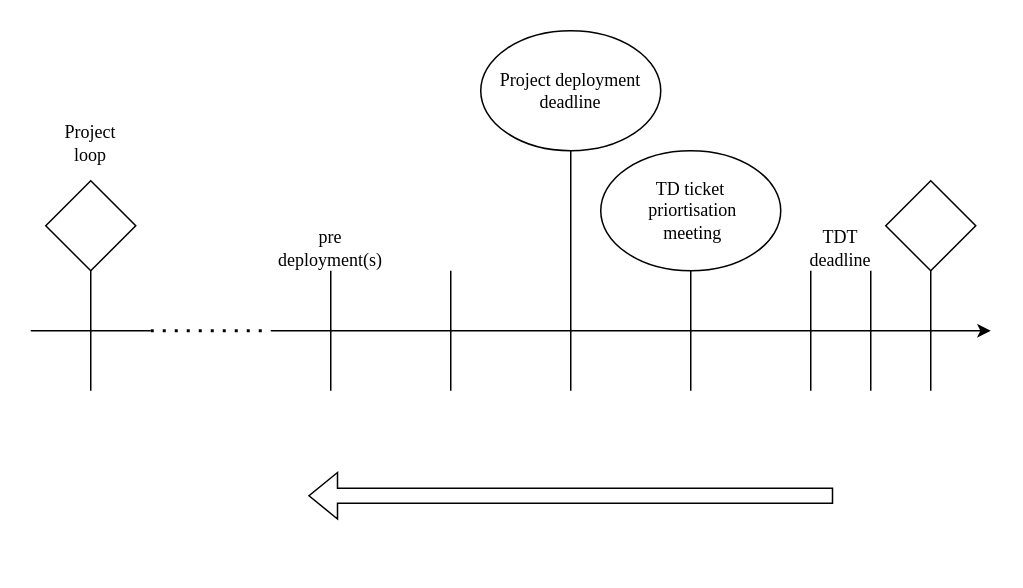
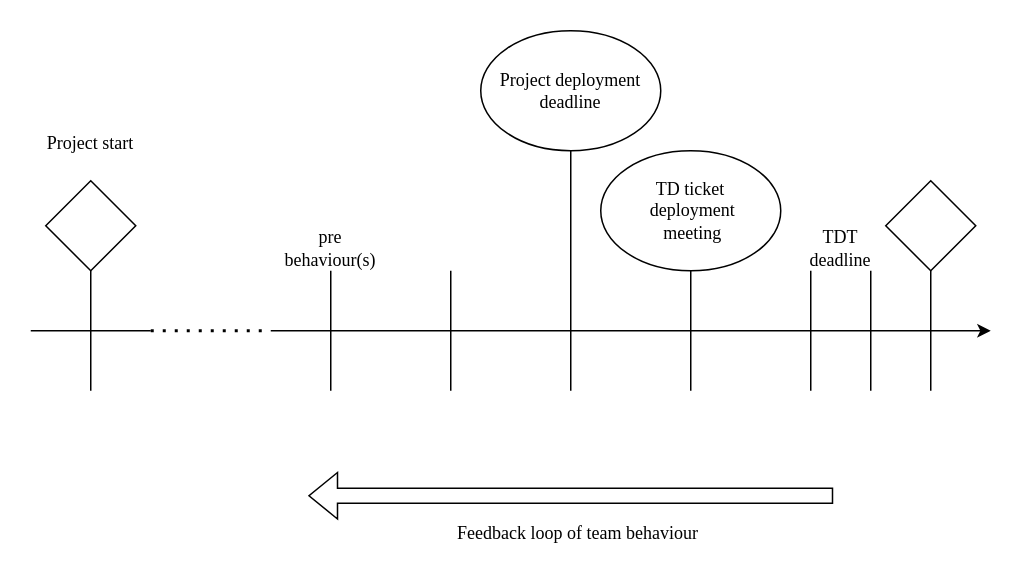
  <mxCell id="0" />
  <mxCell id="1" parent="0" />
  <mxCell id="2" value="" style="endArrow=classic;html=1;rounded=0;fontFamily=Times New Roman;" parent="1" edge="1"><mxGeometry width="50" height="50" relative="1" as="geometry"><mxPoint x="180" y="220" as="sourcePoint" /><mxPoint x="660" y="220" as="targetPoint" /></mxGeometry></mxCell>
  <mxCell id="3" value="" style="endArrow=none;html=1;rounded=0;fontFamily=Times New Roman;" parent="1" edge="1"><mxGeometry width="50" height="50" relative="1" as="geometry"><mxPoint x="620" y="260" as="sourcePoint" /><mxPoint x="620" y="180" as="targetPoint" /></mxGeometry></mxCell>
  <mxCell id="4" value="" style="rhombus;whiteSpace=wrap;html=1;fillColor=none;fontFamily=Times New Roman;" parent="1" vertex="1"><mxGeometry x="590" y="120" width="60" height="60" as="geometry" /></mxCell>
  <mxCell id="5" value="" style="endArrow=none;html=1;rounded=0;fontFamily=Times New Roman;" parent="1" edge="1"><mxGeometry width="50" height="50" relative="1" as="geometry"><mxPoint x="580" y="260" as="sourcePoint" /><mxPoint x="580" y="180" as="targetPoint" /></mxGeometry></mxCell>
  <mxCell id="6" value="" style="endArrow=none;html=1;rounded=0;fontFamily=Times New Roman;" parent="1" edge="1"><mxGeometry width="50" height="50" relative="1" as="geometry"><mxPoint x="540" y="260" as="sourcePoint" /><mxPoint x="540" y="180" as="targetPoint" /></mxGeometry></mxCell>
  <mxCell id="7" value="" style="endArrow=none;html=1;rounded=0;fontFamily=Times New Roman;" parent="1" edge="1"><mxGeometry width="50" height="50" relative="1" as="geometry"><mxPoint x="460" y="260" as="sourcePoint" /><mxPoint x="460" y="180" as="targetPoint" /></mxGeometry></mxCell>
- <mxCell id="8" value="TD ticket&lt;br&gt;&amp;nbsp;priortisation&lt;br&gt;&amp;nbsp;meeting" style="ellipse;whiteSpace=wrap;html=1;fillColor=none;fontFamily=Times New Roman;" parent="1" vertex="1"><mxGeometry x="400" y="100" width="120" height="80" as="geometry" /></mxCell>
+ <mxCell id="8" value="TD ticket&lt;br&gt;&amp;nbsp;deployment&lt;br&gt;&amp;nbsp;meeting" style="ellipse;whiteSpace=wrap;html=1;fillColor=none;fontFamily=Times New Roman;" parent="1" vertex="1"><mxGeometry x="400" y="100" width="120" height="80" as="geometry" /></mxCell>
  <mxCell id="9" value="" style="endArrow=none;html=1;rounded=0;fontFamily=Times New Roman;" parent="1" edge="1"><mxGeometry width="50" height="50" relative="1" as="geometry"><mxPoint x="380" y="260" as="sourcePoint" /><mxPoint x="380" y="100" as="targetPoint" /></mxGeometry></mxCell>
  <mxCell id="10" value="TDT deadline" style="text;html=1;strokeColor=none;fillColor=none;align=center;verticalAlign=middle;whiteSpace=wrap;rounded=0;fontFamily=Times New Roman;" parent="1" vertex="1"><mxGeometry x="530" y="150" width="60" height="30" as="geometry" /></mxCell>
  <mxCell id="11" value="Project&amp;nbsp;deployment deadline" style="ellipse;whiteSpace=wrap;html=1;fillColor=none;fontFamily=Times New Roman;" parent="1" vertex="1"><mxGeometry x="320" y="20" width="120" height="80" as="geometry" /></mxCell>
  <mxCell id="12" value="" style="endArrow=none;html=1;rounded=0;fontFamily=Times New Roman;" parent="1" edge="1"><mxGeometry width="50" height="50" relative="1" as="geometry"><mxPoint x="220" y="260" as="sourcePoint" /><mxPoint x="220" y="180" as="targetPoint" /></mxGeometry></mxCell>
  <mxCell id="13" value="" style="endArrow=none;html=1;rounded=0;fontFamily=Times New Roman;" parent="1" edge="1"><mxGeometry width="50" height="50" relative="1" as="geometry"><mxPoint x="300" y="260" as="sourcePoint" /><mxPoint x="300" y="180" as="targetPoint" /></mxGeometry></mxCell>
- <mxCell id="14" value="pre deployment(s)" style="text;html=1;strokeColor=none;fillColor=none;align=center;verticalAlign=middle;whiteSpace=wrap;rounded=0;fontFamily=Times New Roman;" parent="1" vertex="1"><mxGeometry x="190" y="150" width="60" height="30" as="geometry" /></mxCell>
+ <mxCell id="14" value="pre behaviour(s)" style="text;html=1;strokeColor=none;fillColor=none;align=center;verticalAlign=middle;whiteSpace=wrap;rounded=0;fontFamily=Times New Roman;" parent="1" vertex="1"><mxGeometry x="190" y="150" width="60" height="30" as="geometry" /></mxCell>
  <mxCell id="15" value="" style="endArrow=none;dashed=1;html=1;dashPattern=1 3;strokeWidth=2;rounded=0;fontFamily=Times New Roman;" parent="1" edge="1"><mxGeometry width="50" height="50" relative="1" as="geometry"><mxPoint x="100" y="220" as="sourcePoint" /><mxPoint x="180" y="220" as="targetPoint" /></mxGeometry></mxCell>
  <mxCell id="16" value="" style="endArrow=none;html=1;rounded=0;fontFamily=Times New Roman;" parent="1" edge="1"><mxGeometry width="50" height="50" relative="1" as="geometry"><mxPoint x="20" y="220" as="sourcePoint" /><mxPoint x="100" y="220" as="targetPoint" /></mxGeometry></mxCell>
  <mxCell id="17" value="" style="endArrow=none;html=1;rounded=0;fontFamily=Times New Roman;" parent="1" edge="1"><mxGeometry width="50" height="50" relative="1" as="geometry"><mxPoint x="60" y="180" as="sourcePoint" /><mxPoint x="60" y="260" as="targetPoint" /></mxGeometry></mxCell>
  <mxCell id="18" value="" style="rhombus;whiteSpace=wrap;html=1;fillColor=none;fontFamily=Times New Roman;" parent="1" vertex="1"><mxGeometry x="30" y="120" width="60" height="60" as="geometry" /></mxCell>
- <mxCell id="19" value="Project loop" style="text;html=1;strokeColor=none;fillColor=none;align=center;verticalAlign=middle;whiteSpace=wrap;rounded=0;fontFamily=Times New Roman;" parent="1" vertex="1"><mxGeometry x="30" y="80" width="60" height="30" as="geometry" /></mxCell>
+ <mxCell id="19" value="Project start" style="text;html=1;strokeColor=none;fillColor=none;align=center;verticalAlign=middle;whiteSpace=wrap;rounded=0;fontFamily=Times New Roman;" parent="1" vertex="1"><mxGeometry x="30" y="80" width="60" height="30" as="geometry" /></mxCell>
  <mxCell id="20" value="" style="shape=flexArrow;endArrow=classic;html=1;rounded=0;fontFamily=Times New Roman;" parent="1" edge="1"><mxGeometry width="50" height="50" relative="1" as="geometry"><mxPoint x="555" y="330" as="sourcePoint" /><mxPoint x="205" y="330" as="targetPoint" /></mxGeometry></mxCell>
+ <mxCell id="21" value="Feedback loop of team behaviour" style="text;html=1;strokeColor=none;fillColor=none;align=center;verticalAlign=middle;whiteSpace=wrap;rounded=0;fontFamily=Times New Roman;" parent="1" vertex="1"><mxGeometry x="290" y="340" width="190" height="30" as="geometry" /></mxCell>
